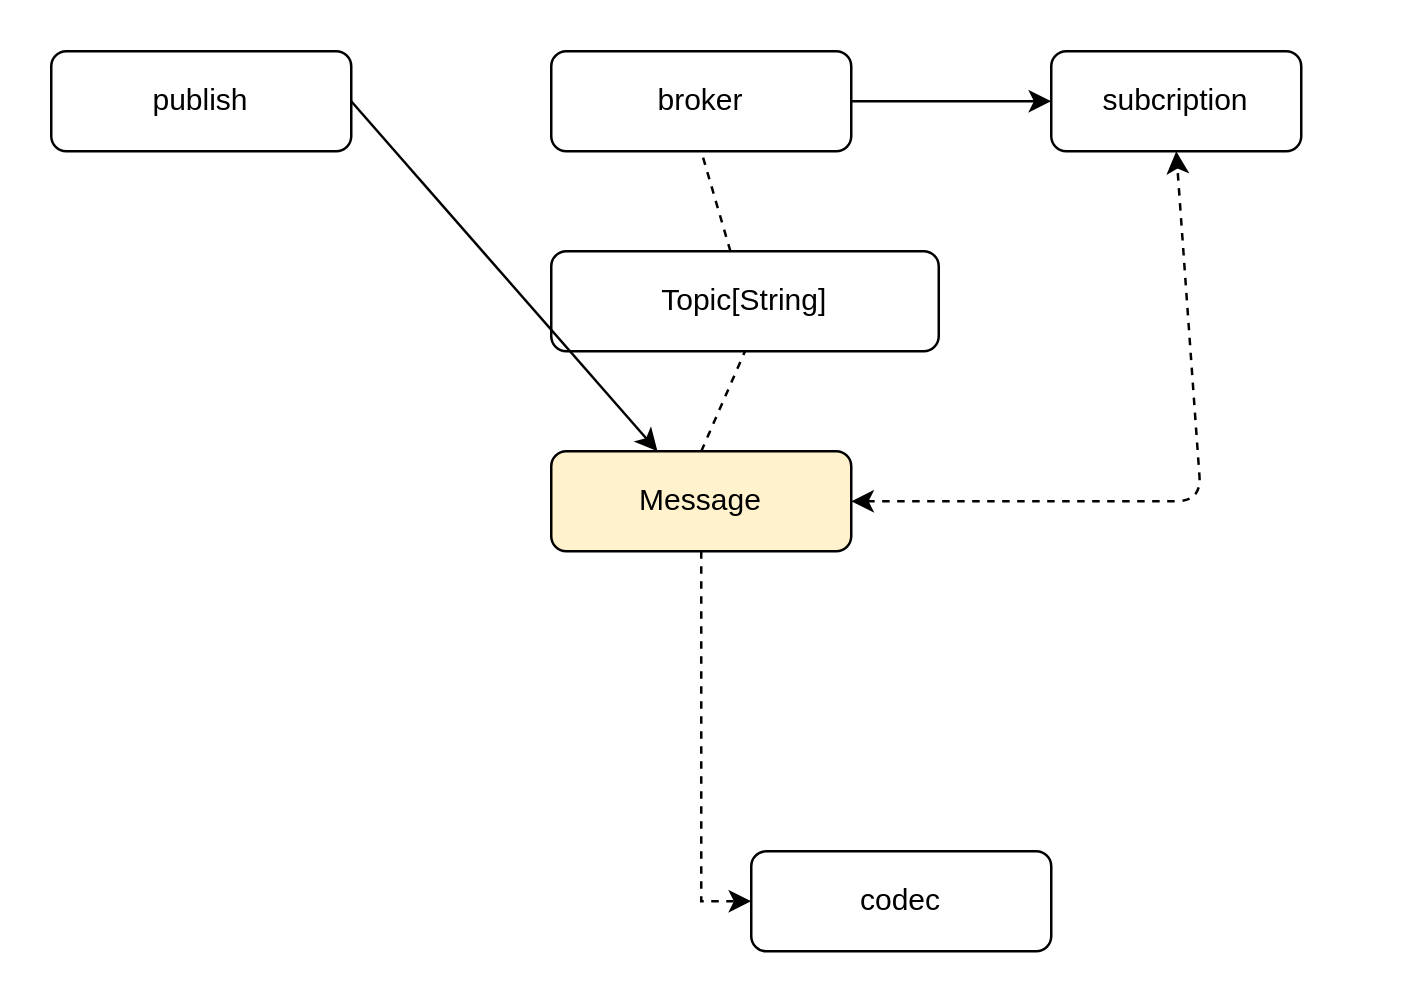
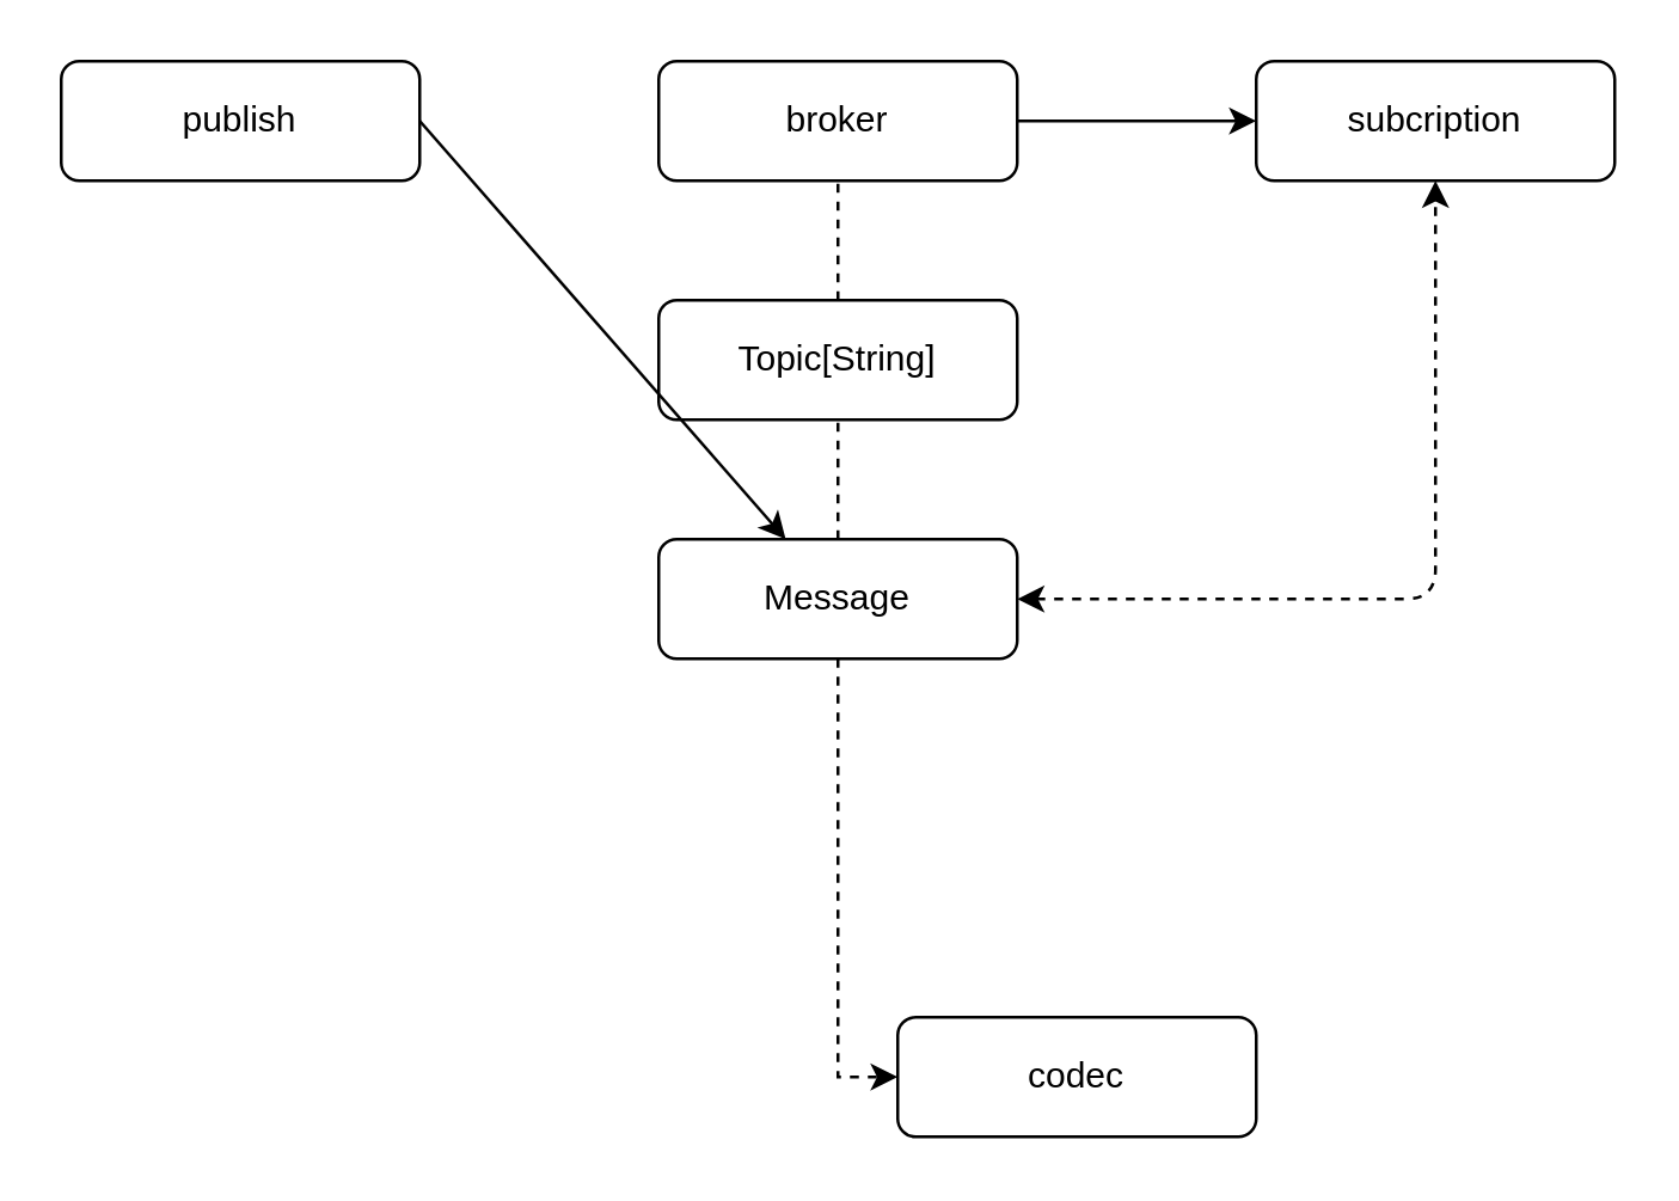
  <mxCell id="0" />
  <mxCell id="1" parent="0" />
  <mxCell id="2" value="publish" style="rounded=1;whiteSpace=wrap;html=1;" vertex="1" parent="1"><mxGeometry x="20" y="20" width="120" height="40" as="geometry" /></mxCell>
  <mxCell id="3" style="edgeStyle=orthogonalEdgeStyle;rounded=0;orthogonalLoop=1;jettySize=auto;html=1;exitX=1;exitY=0.5;exitDx=0;exitDy=0;entryX=0;entryY=0.5;entryDx=0;entryDy=0;" edge="1" parent="1" source="4" target="5"><mxGeometry relative="1" as="geometry" /></mxCell>
  <mxCell id="4" value="broker" style="rounded=1;whiteSpace=wrap;html=1;" vertex="1" parent="1"><mxGeometry x="220" y="20" width="120" height="40" as="geometry" /></mxCell>
- <mxCell id="5" value="subcription" style="rounded=1;whiteSpace=wrap;html=1;" vertex="1" parent="1"><mxGeometry x="420" y="20" width="100" height="40" as="geometry" /></mxCell>
- <mxCell id="6" value="Topic[String]" style="rounded=1;whiteSpace=wrap;html=1;" vertex="1" parent="1"><mxGeometry x="220" y="100" width="155" height="40" as="geometry" /></mxCell>
+ <mxCell id="5" value="subcription" style="rounded=1;whiteSpace=wrap;html=1;" vertex="1" parent="1"><mxGeometry x="420" y="20" width="120" height="40" as="geometry" /></mxCell>
+ <mxCell id="6" value="Topic[String]" style="rounded=1;whiteSpace=wrap;html=1;" vertex="1" parent="1"><mxGeometry x="220" y="100" width="120" height="40" as="geometry" /></mxCell>
  <mxCell id="7" style="edgeStyle=orthogonalEdgeStyle;rounded=0;orthogonalLoop=1;jettySize=auto;html=1;exitX=0.5;exitY=1;exitDx=0;exitDy=0;entryX=0;entryY=0.5;entryDx=0;entryDy=0;dashed=1;" edge="1" parent="1" source="8" target="12"><mxGeometry relative="1" as="geometry" /></mxCell>
- <mxCell id="8" value="Message" style="rounded=1;whiteSpace=wrap;html=1;fillColor=#fff2cc;" vertex="1" parent="1"><mxGeometry x="220" y="180" width="120" height="40" as="geometry" /></mxCell>
+ <mxCell id="8" value="Message" style="rounded=1;whiteSpace=wrap;html=1;" vertex="1" parent="1"><mxGeometry x="220" y="180" width="120" height="40" as="geometry" /></mxCell>
  <mxCell id="9" value="" style="endArrow=classic;html=1;exitX=1;exitY=0.5;exitDx=0;exitDy=0;" edge="1" parent="1" source="2" target="8"><mxGeometry width="50" height="50" relative="1" as="geometry"><mxPoint x="20" y="370" as="sourcePoint" /><mxPoint x="70" y="320" as="targetPoint" /></mxGeometry></mxCell>
  <mxCell id="10" value="" style="endArrow=none;dashed=1;html=1;entryX=0.5;entryY=1;entryDx=0;entryDy=0;" edge="1" parent="1" source="6" target="4"><mxGeometry width="50" height="50" relative="1" as="geometry"><mxPoint x="20" y="370" as="sourcePoint" /><mxPoint x="70" y="320" as="targetPoint" /></mxGeometry></mxCell>
  <mxCell id="11" value="" style="endArrow=none;dashed=1;html=1;entryX=0.5;entryY=1;entryDx=0;entryDy=0;exitX=0.5;exitY=0;exitDx=0;exitDy=0;" edge="1" parent="1" source="8" target="6"><mxGeometry width="50" height="50" relative="1" as="geometry"><mxPoint x="20" y="370" as="sourcePoint" /><mxPoint x="70" y="320" as="targetPoint" /></mxGeometry></mxCell>
  <mxCell id="12" value="codec" style="rounded=1;whiteSpace=wrap;html=1;" vertex="1" parent="1"><mxGeometry x="300" y="340" width="120" height="40" as="geometry" /></mxCell>
  <mxCell id="13" value="" style="endArrow=classic;startArrow=classic;html=1;dashed=1;entryX=0.5;entryY=1;entryDx=0;entryDy=0;exitX=1;exitY=0.5;exitDx=0;exitDy=0;" edge="1" parent="1" source="8" target="5"><mxGeometry width="50" height="50" relative="1" as="geometry"><mxPoint x="20" y="450" as="sourcePoint" /><mxPoint x="70" y="400" as="targetPoint" /><Array as="points"><mxPoint x="480" y="200" /></Array></mxGeometry></mxCell>
